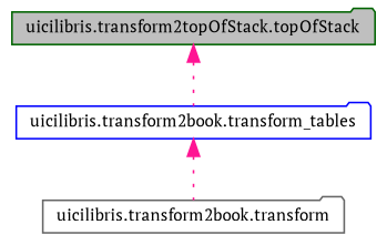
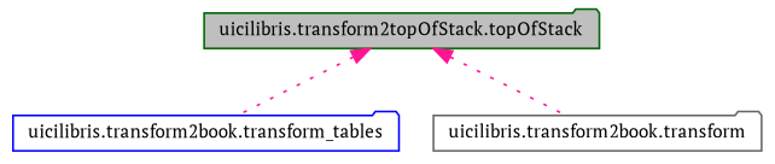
  digraph {
    fontname="PT Serif"
    rankdir=TB
    node [fillcolor=white fontname="PT Serif" fontsize=10 shape=folder style=filled]
    edge [color=deeppink dir=back fontname="PT Serif" fontsize=10 labelfontname=FreeSans labelfontsize=10 style=dotted]
    n1 [color=darkgreen fillcolor=grey75 fontcolor=black height=0.2 label="uicilibris.transform2topOfStack.topOfStack" width=0.4]
    n2 [color=blue height=0.2 label="uicilibris.transform2book.transform_tables" width=0.4]
    n3 [color=gray40 height=0.2 label="uicilibris.transform2book.transform" width=0.4]
    n1 -> n2
-   n2 -> n3
+   n1 -> n3
  }
